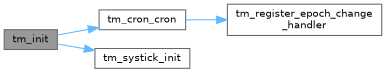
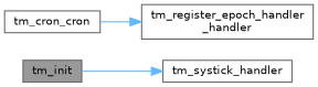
  digraph {
    rankdir=LR
    node [color=grey40 fillcolor=white fontname=Helvetica fontsize=10 shape=box style=filled]
    edge [color=steelblue1 fontname=Helvetica fontsize=10 labelfontname=Helvetica labelfontsize=10 style=solid]
    n1 [color=gray40 fillcolor=grey60 fontcolor=black height=0.2 label=tm_init width=0.4]
    n2 [height=0.2 label=tm_cron_cron width=0.4]
-   n3 [height=0.2 label=tm_systick_init width=0.4]
-   n4 [height=0.2 label="tm_register_epoch_change\l_handler" width=0.4]
-   n1 -> n2
+   n3 [height=0.2 label=tm_systick_handler width=0.4]
+   n4 [height=0.2 label="tm_register_epoch_handler\l_handler" width=0.4]
    n1 -> n3
    n2 -> n4
  }
